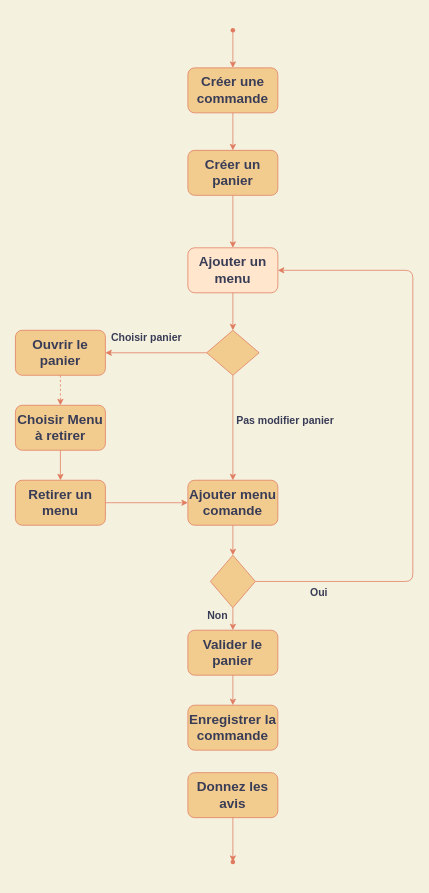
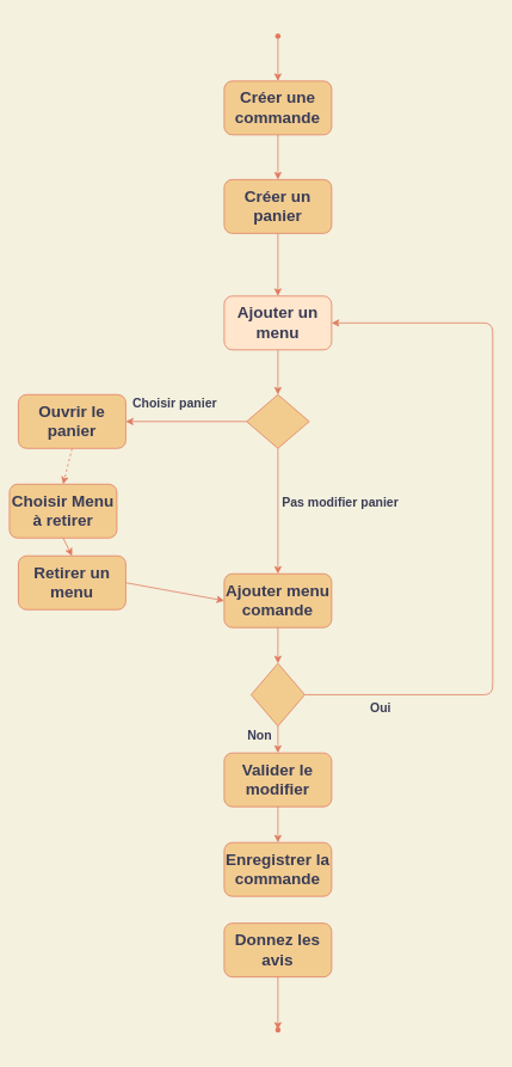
  <mxCell id="0" />
  <mxCell id="1" parent="0" />
  <mxCell id="2" value="" style="shape=waypoint;sketch=0;fillStyle=solid;size=6;pointerEvents=1;points=[];fillColor=none;resizable=0;rotatable=0;perimeter=centerPerimeter;snapToPoint=1;rounded=0;fontColor=#393C56;strokeColor=#E07A5F;" parent="1" vertex="1"><mxGeometry x="290" y="20" width="40" height="40" as="geometry" /></mxCell>
  <mxCell id="3" value="&lt;h2&gt;Ajouter menu comande&lt;/h2&gt;" style="rounded=1;whiteSpace=wrap;html=1;sketch=0;fontColor=#393C56;strokeColor=#E07A5F;fillColor=#F2CC8F;" parent="1" vertex="1"><mxGeometry x="250" y="640" width="120" height="60" as="geometry" /></mxCell>
- <mxCell id="4" value="&lt;h2&gt;Choisir Menu à retirer&lt;/h2&gt;" style="rounded=1;whiteSpace=wrap;html=1;sketch=0;fontColor=#393C56;strokeColor=#E07A5F;fillColor=#F2CC8F;" parent="1" vertex="1"><mxGeometry x="20" y="540" width="120" height="60" as="geometry" /></mxCell>
+ <mxCell id="4" value="&lt;h2&gt;Choisir Menu à retirer&lt;/h2&gt;" style="rounded=1;whiteSpace=wrap;html=1;sketch=0;fontColor=#393C56;strokeColor=#E07A5F;fillColor=#F2CC8F;" parent="1" vertex="1"><mxGeometry x="10" y="540" width="120" height="60" as="geometry" /></mxCell>
  <mxCell id="5" value="&lt;h2&gt;Enregistrer la commande&lt;/h2&gt;" style="rounded=1;whiteSpace=wrap;html=1;sketch=0;fontColor=#393C56;strokeColor=#E07A5F;fillColor=#F2CC8F;" parent="1" vertex="1"><mxGeometry x="250" y="940" width="120" height="60" as="geometry" /></mxCell>
- <mxCell id="6" value="&lt;h2&gt;Retirer un menu&lt;/h2&gt;" style="rounded=1;whiteSpace=wrap;html=1;sketch=0;fontColor=#393C56;strokeColor=#E07A5F;fillColor=#F2CC8F;" parent="1" vertex="1"><mxGeometry x="20" y="640" width="120" height="60" as="geometry" /></mxCell>
- <mxCell id="7" value="&lt;h2&gt;Valider le panier&lt;/h2&gt;" style="rounded=1;whiteSpace=wrap;html=1;sketch=0;fontColor=#393C56;strokeColor=#E07A5F;fillColor=#F2CC8F;" parent="1" vertex="1"><mxGeometry x="250" y="840" width="120" height="60" as="geometry" /></mxCell>
+ <mxCell id="6" value="&lt;h2&gt;Retirer un menu&lt;/h2&gt;" style="rounded=1;whiteSpace=wrap;html=1;sketch=0;fontColor=#393C56;strokeColor=#E07A5F;fillColor=#F2CC8F;" parent="1" vertex="1"><mxGeometry x="20" y="620" width="120" height="60" as="geometry" /></mxCell>
+ <mxCell id="7" value="&lt;h2&gt;Valider le modifier&lt;/h2&gt;" style="rounded=1;whiteSpace=wrap;html=1;sketch=0;fontColor=#393C56;strokeColor=#E07A5F;fillColor=#F2CC8F;" parent="1" vertex="1"><mxGeometry x="250" y="840" width="120" height="60" as="geometry" /></mxCell>
  <mxCell id="8" value="&lt;h2&gt;Ajouter un menu&lt;/h2&gt;" style="rounded=1;whiteSpace=wrap;html=1;sketch=0;fontColor=#393C56;strokeColor=#E07A5F;fillColor=#ffe6cc;" parent="1" vertex="1"><mxGeometry x="250" y="330" width="120" height="60" as="geometry" /></mxCell>
  <mxCell id="9" value="&lt;h2&gt;Ouvrir le panier&lt;/h2&gt;" style="rounded=1;whiteSpace=wrap;html=1;sketch=0;fontColor=#393C56;strokeColor=#E07A5F;fillColor=#F2CC8F;" parent="1" vertex="1"><mxGeometry x="20" y="440" width="120" height="60" as="geometry" /></mxCell>
  <mxCell id="10" value="&lt;h2&gt;Créer un panier&lt;/h2&gt;" style="rounded=1;whiteSpace=wrap;html=1;sketch=0;fontColor=#393C56;strokeColor=#E07A5F;fillColor=#F2CC8F;" parent="1" vertex="1"><mxGeometry x="250" y="200" width="120" height="60" as="geometry" /></mxCell>
  <mxCell id="11" value="&lt;h2&gt;Créer une commande&lt;/h2&gt;" style="rounded=1;whiteSpace=wrap;html=1;sketch=0;fontColor=#393C56;strokeColor=#E07A5F;fillColor=#F2CC8F;" parent="1" vertex="1"><mxGeometry x="250" y="90" width="120" height="60" as="geometry" /></mxCell>
  <mxCell id="12" value="" style="endArrow=classic;html=1;fontColor=#393C56;strokeColor=#E07A5F;fillColor=#F2CC8F;exitX=0.45;exitY=0.675;exitDx=0;exitDy=0;exitPerimeter=0;entryX=0.5;entryY=0;entryDx=0;entryDy=0;labelBackgroundColor=#F4F1DE;" parent="1" source="2" target="11" edge="1"><mxGeometry width="50" height="50" relative="1" as="geometry"><mxPoint x="300" y="270" as="sourcePoint" /><mxPoint x="350" y="220" as="targetPoint" /></mxGeometry></mxCell>
  <mxCell id="13" value="" style="endArrow=classic;html=1;fontColor=#393C56;strokeColor=#E07A5F;fillColor=#F2CC8F;exitX=0.5;exitY=1;exitDx=0;exitDy=0;entryX=0.5;entryY=0;entryDx=0;entryDy=0;entryPerimeter=0;labelBackgroundColor=#F4F1DE;" parent="1" source="11" target="10" edge="1"><mxGeometry width="50" height="50" relative="1" as="geometry"><mxPoint x="300" y="270" as="sourcePoint" /><mxPoint x="310" y="190" as="targetPoint" /></mxGeometry></mxCell>
  <mxCell id="14" value="" style="rhombus;whiteSpace=wrap;html=1;rounded=0;sketch=0;fontColor=#393C56;strokeColor=#E07A5F;fillColor=#F2CC8F;" parent="1" vertex="1"><mxGeometry x="275" y="440" width="70" height="60" as="geometry" /></mxCell>
  <mxCell id="15" value="" style="endArrow=classic;html=1;fontColor=#393C56;strokeColor=#E07A5F;fillColor=#F2CC8F;exitX=0.5;exitY=1;exitDx=0;exitDy=0;labelBackgroundColor=#F4F1DE;" parent="1" source="10" edge="1"><mxGeometry width="50" height="50" relative="1" as="geometry"><mxPoint x="300" y="270" as="sourcePoint" /><mxPoint x="310" y="330" as="targetPoint" /></mxGeometry></mxCell>
  <mxCell id="16" value="" style="endArrow=classic;html=1;fontColor=#393C56;strokeColor=#E07A5F;fillColor=#F2CC8F;exitX=0;exitY=0.5;exitDx=0;exitDy=0;entryX=1;entryY=0.5;entryDx=0;entryDy=0;labelBackgroundColor=#F4F1DE;" parent="1" source="14" target="9" edge="1"><mxGeometry width="50" height="50" relative="1" as="geometry"><mxPoint x="300" y="270" as="sourcePoint" /><mxPoint x="140" y="350" as="targetPoint" /></mxGeometry></mxCell>
  <mxCell id="17" value="&lt;h3&gt;Choisir panier&lt;/h3&gt;" style="text;html=1;align=center;verticalAlign=middle;whiteSpace=wrap;rounded=0;sketch=0;fontColor=#393C56;" parent="1" vertex="1"><mxGeometry x="140" y="440" width="110" height="20" as="geometry" /></mxCell>
  <mxCell id="18" value="&lt;h3&gt;Pas modifier panier&lt;/h3&gt;" style="text;html=1;align=center;verticalAlign=middle;whiteSpace=wrap;rounded=0;sketch=0;fontColor=#393C56;" parent="1" vertex="1"><mxGeometry x="310" y="550" width="140" height="20" as="geometry" /></mxCell>
  <mxCell id="19" value="" style="endArrow=classic;html=1;fontColor=#393C56;strokeColor=#E07A5F;fillColor=#F2CC8F;exitX=0.5;exitY=1;exitDx=0;exitDy=0;entryX=0.5;entryY=0;entryDx=0;entryDy=0;labelBackgroundColor=#F4F1DE;dashed=1;" parent="1" source="9" target="4" edge="1"><mxGeometry width="50" height="50" relative="1" as="geometry"><mxPoint x="300" y="400" as="sourcePoint" /><mxPoint x="350" y="350" as="targetPoint" /></mxGeometry></mxCell>
  <mxCell id="20" value="" style="endArrow=classic;html=1;fontColor=#393C56;strokeColor=#E07A5F;fillColor=#F2CC8F;exitX=0.5;exitY=1;exitDx=0;exitDy=0;entryX=0.5;entryY=0;entryDx=0;entryDy=0;labelBackgroundColor=#F4F1DE;" parent="1" source="4" target="6" edge="1"><mxGeometry width="50" height="50" relative="1" as="geometry"><mxPoint x="300" y="590" as="sourcePoint" /><mxPoint x="350" y="540" as="targetPoint" /></mxGeometry></mxCell>
  <mxCell id="21" value="" style="endArrow=classic;html=1;fontColor=#393C56;strokeColor=#E07A5F;fillColor=#F2CC8F;exitX=0.5;exitY=1;exitDx=0;exitDy=0;entryX=0.5;entryY=0;entryDx=0;entryDy=0;labelBackgroundColor=#F4F1DE;" parent="1" source="8" target="14" edge="1"><mxGeometry width="50" height="50" relative="1" as="geometry"><mxPoint x="300" y="480" as="sourcePoint" /><mxPoint x="350" y="430" as="targetPoint" /></mxGeometry></mxCell>
  <mxCell id="22" value="" style="endArrow=classic;html=1;fontColor=#393C56;strokeColor=#E07A5F;fillColor=#F2CC8F;exitX=0.5;exitY=1;exitDx=0;exitDy=0;entryX=0.5;entryY=0;entryDx=0;entryDy=0;labelBackgroundColor=#F4F1DE;" parent="1" source="14" target="3" edge="1"><mxGeometry width="50" height="50" relative="1" as="geometry"><mxPoint x="300" y="620" as="sourcePoint" /><mxPoint x="360" y="680" as="targetPoint" /></mxGeometry></mxCell>
  <mxCell id="23" value="" style="rhombus;whiteSpace=wrap;html=1;rounded=0;sketch=0;fontColor=#393C56;strokeColor=#E07A5F;fillColor=#F2CC8F;" parent="1" vertex="1"><mxGeometry x="280" y="740" width="60" height="70" as="geometry" /></mxCell>
  <mxCell id="24" value="&lt;h2&gt;Donnez les avis&lt;/h2&gt;" style="rounded=1;whiteSpace=wrap;html=1;sketch=0;fontColor=#393C56;strokeColor=#E07A5F;fillColor=#F2CC8F;" parent="1" vertex="1"><mxGeometry x="250" y="1030" width="120" height="60" as="geometry" /></mxCell>
  <mxCell id="25" value="" style="shape=waypoint;sketch=0;fillStyle=solid;size=6;pointerEvents=1;points=[];fillColor=none;resizable=0;rotatable=0;perimeter=centerPerimeter;snapToPoint=1;rounded=0;fontColor=#393C56;strokeColor=#E07A5F;" parent="1" vertex="1"><mxGeometry x="290" y="1129" width="40" height="40" as="geometry" /></mxCell>
  <mxCell id="26" value="" style="endArrow=classic;html=1;fontColor=#393C56;strokeColor=#E07A5F;fillColor=#F2CC8F;exitX=1;exitY=0.5;exitDx=0;exitDy=0;entryX=0;entryY=0.5;entryDx=0;entryDy=0;labelBackgroundColor=#F4F1DE;" parent="1" source="6" target="3" edge="1"><mxGeometry width="50" height="50" relative="1" as="geometry"><mxPoint x="450" y="680" as="sourcePoint" /><mxPoint x="500" y="630" as="targetPoint" /></mxGeometry></mxCell>
  <mxCell id="27" value="" style="endArrow=classic;html=1;fontColor=#393C56;strokeColor=#E07A5F;fillColor=#F2CC8F;exitX=0.5;exitY=1;exitDx=0;exitDy=0;labelBackgroundColor=#F4F1DE;" parent="1" source="3" edge="1"><mxGeometry width="50" height="50" relative="1" as="geometry"><mxPoint x="450" y="680" as="sourcePoint" /><mxPoint x="310" y="740" as="targetPoint" /></mxGeometry></mxCell>
  <mxCell id="28" value="" style="endArrow=classic;html=1;fontColor=#393C56;strokeColor=#E07A5F;fillColor=#F2CC8F;exitX=0.5;exitY=1;exitDx=0;exitDy=0;entryX=0.5;entryY=0;entryDx=0;entryDy=0;labelBackgroundColor=#F4F1DE;" parent="1" source="23" target="7" edge="1"><mxGeometry width="50" height="50" relative="1" as="geometry"><mxPoint x="450" y="880" as="sourcePoint" /><mxPoint x="500" y="830" as="targetPoint" /></mxGeometry></mxCell>
  <mxCell id="29" value="" style="endArrow=classic;html=1;fontColor=#393C56;strokeColor=#E07A5F;fillColor=#F2CC8F;exitX=0.5;exitY=1;exitDx=0;exitDy=0;entryX=0.5;entryY=0;entryDx=0;entryDy=0;labelBackgroundColor=#F4F1DE;" parent="1" source="7" target="5" edge="1"><mxGeometry width="50" height="50" relative="1" as="geometry"><mxPoint x="450" y="880" as="sourcePoint" /><mxPoint x="500" y="830" as="targetPoint" /></mxGeometry></mxCell>
  <mxCell id="30" value="" style="endArrow=classic;html=1;fontColor=#393C56;strokeColor=#E07A5F;fillColor=#F2CC8F;exitX=0.5;exitY=1;exitDx=0;exitDy=0;labelBackgroundColor=#F4F1DE;" parent="1" source="24" target="25" edge="1"><mxGeometry width="50" height="50" relative="1" as="geometry"><mxPoint x="450" y="990" as="sourcePoint" /><mxPoint x="500" y="940" as="targetPoint" /></mxGeometry></mxCell>
  <mxCell id="31" value="&lt;h3&gt;Oui&lt;/h3&gt;" style="text;html=1;align=center;verticalAlign=middle;whiteSpace=wrap;rounded=0;sketch=0;fontColor=#393C56;" parent="1" vertex="1"><mxGeometry x="355" y="780" width="140" height="20" as="geometry" /></mxCell>
  <mxCell id="32" value="&lt;h3&gt;Non&lt;/h3&gt;" style="text;html=1;align=center;verticalAlign=middle;whiteSpace=wrap;rounded=0;sketch=0;fontColor=#393C56;" parent="1" vertex="1"><mxGeometry x="220" y="810" width="140" height="20" as="geometry" /></mxCell>
  <mxCell id="33" value="" style="edgeStyle=elbowEdgeStyle;elbow=horizontal;endArrow=classic;html=1;fontColor=#393C56;strokeColor=#E07A5F;fillColor=#F2CC8F;exitX=1;exitY=0.5;exitDx=0;exitDy=0;entryX=1;entryY=0.5;entryDx=0;entryDy=0;labelBackgroundColor=#F4F1DE;" parent="1" source="23" target="8" edge="1"><mxGeometry width="50" height="50" relative="1" as="geometry"><mxPoint x="450" y="720" as="sourcePoint" /><mxPoint x="500" y="670" as="targetPoint" /><Array as="points"><mxPoint x="550" y="740" /></Array></mxGeometry></mxCell>
